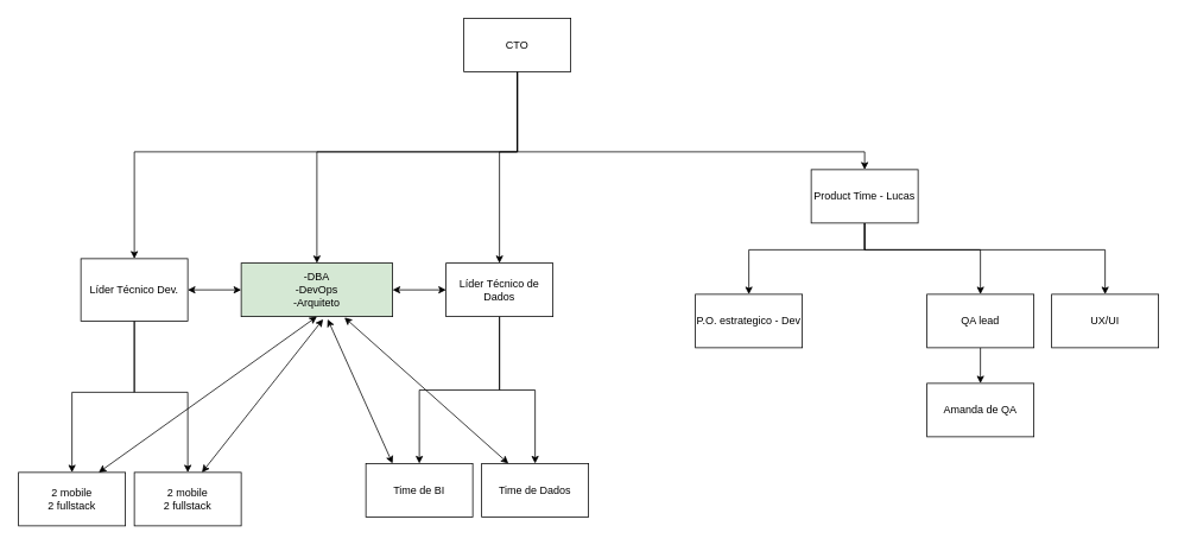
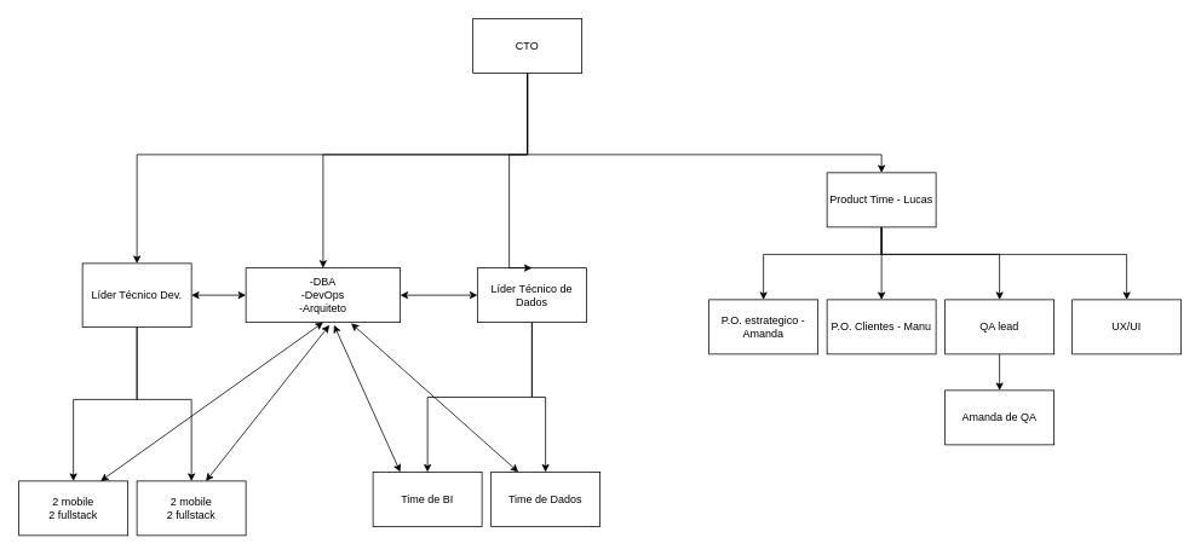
  <mxCell id="0" />
  <mxCell id="1" parent="0" />
  <mxCell id="2" value="2 mobile&lt;br&gt;2 fullstack" style="rounded=0;whiteSpace=wrap;html=1;" vertex="1" parent="1"><mxGeometry x="20" y="530" width="120" height="60" as="geometry" /></mxCell>
  <mxCell id="3" value="2 mobile&lt;br style=&quot;border-color: var(--border-color);&quot;&gt;2 fullstack" style="rounded=0;whiteSpace=wrap;html=1;" vertex="1" parent="1"><mxGeometry x="150" y="530" width="120" height="60" as="geometry" /></mxCell>
  <mxCell id="4" value="Time de BI" style="rounded=0;whiteSpace=wrap;html=1;" vertex="1" parent="1"><mxGeometry x="410" y="520" width="120" height="60" as="geometry" /></mxCell>
  <mxCell id="5" value="Time de Dados" style="rounded=0;whiteSpace=wrap;html=1;" vertex="1" parent="1"><mxGeometry x="540" y="520" width="120" height="60" as="geometry" /></mxCell>
  <mxCell id="6" style="edgeStyle=orthogonalEdgeStyle;rounded=0;orthogonalLoop=1;jettySize=auto;html=1;entryX=0.5;entryY=0;entryDx=0;entryDy=0;" edge="1" parent="1" source="8" target="2"><mxGeometry relative="1" as="geometry"><Array as="points"><mxPoint x="150" y="440" /><mxPoint x="80" y="440" /></Array></mxGeometry></mxCell>
  <mxCell id="7" style="edgeStyle=orthogonalEdgeStyle;rounded=0;orthogonalLoop=1;jettySize=auto;html=1;entryX=0.5;entryY=0;entryDx=0;entryDy=0;" edge="1" parent="1" source="8" target="3"><mxGeometry relative="1" as="geometry"><Array as="points"><mxPoint x="150" y="440" /><mxPoint x="210" y="440" /></Array></mxGeometry></mxCell>
  <mxCell id="8" value="Líder Técnico Dev." style="rounded=0;whiteSpace=wrap;html=1;" vertex="1" parent="1"><mxGeometry x="90" y="290" width="120" height="70" as="geometry" /></mxCell>
  <mxCell id="9" style="edgeStyle=orthogonalEdgeStyle;rounded=0;orthogonalLoop=1;jettySize=auto;html=1;entryX=0.5;entryY=0;entryDx=0;entryDy=0;" edge="1" parent="1" source="11" target="4"><mxGeometry relative="1" as="geometry" /></mxCell>
  <mxCell id="10" style="edgeStyle=orthogonalEdgeStyle;rounded=0;orthogonalLoop=1;jettySize=auto;html=1;" edge="1" parent="1" source="11" target="5"><mxGeometry relative="1" as="geometry" /></mxCell>
- <mxCell id="11" value="Líder Técnico de Dados" style="rounded=0;whiteSpace=wrap;html=1;" vertex="1" parent="1"><mxGeometry x="500" y="295" width="120" height="60" as="geometry" /></mxCell>
+ <mxCell id="11" value="Líder Técnico de Dados" style="rounded=0;whiteSpace=wrap;html=1;" vertex="1" parent="1"><mxGeometry x="525" y="295" width="120" height="60" as="geometry" /></mxCell>
  <mxCell id="12" style="edgeStyle=orthogonalEdgeStyle;rounded=0;orthogonalLoop=1;jettySize=auto;html=1;entryX=0.5;entryY=0;entryDx=0;entryDy=0;" edge="1" parent="1" source="16" target="8"><mxGeometry relative="1" as="geometry"><Array as="points"><mxPoint x="580" y="170" /><mxPoint x="150" y="170" /></Array></mxGeometry></mxCell>
  <mxCell id="13" style="edgeStyle=orthogonalEdgeStyle;rounded=0;orthogonalLoop=1;jettySize=auto;html=1;entryX=0.5;entryY=0;entryDx=0;entryDy=0;" edge="1" parent="1" source="16" target="11"><mxGeometry relative="1" as="geometry"><Array as="points"><mxPoint x="580" y="170" /><mxPoint x="560" y="170" /></Array></mxGeometry></mxCell>
  <mxCell id="14" style="edgeStyle=orthogonalEdgeStyle;rounded=0;orthogonalLoop=1;jettySize=auto;html=1;" edge="1" parent="1" source="16" target="17"><mxGeometry relative="1" as="geometry"><Array as="points"><mxPoint x="580" y="170" /><mxPoint x="355" y="170" /></Array></mxGeometry></mxCell>
  <mxCell id="15" style="edgeStyle=orthogonalEdgeStyle;rounded=0;orthogonalLoop=1;jettySize=auto;html=1;entryX=0.5;entryY=0;entryDx=0;entryDy=0;" edge="1" parent="1" source="16" target="28"><mxGeometry relative="1" as="geometry"><Array as="points"><mxPoint x="580" y="170" /><mxPoint x="970" y="170" /></Array></mxGeometry></mxCell>
  <mxCell id="16" value="CTO" style="rounded=0;whiteSpace=wrap;html=1;" vertex="1" parent="1"><mxGeometry x="520" y="20" width="120" height="60" as="geometry" /></mxCell>
- <mxCell id="17" value="-DBA&lt;br&gt;-DevOps&lt;br&gt;-Arquiteto" style="rounded=0;whiteSpace=wrap;html=1;fillColor=#d5e8d4;" vertex="1" parent="1"><mxGeometry x="270" y="295" width="170" height="60" as="geometry" /></mxCell>
+ <mxCell id="17" value="-DBA&lt;br&gt;-DevOps&lt;br&gt;-Arquiteto" style="rounded=0;whiteSpace=wrap;html=1;" vertex="1" parent="1"><mxGeometry x="270" y="295" width="170" height="60" as="geometry" /></mxCell>
  <mxCell id="18" value="" style="endArrow=classic;startArrow=classic;html=1;rounded=0;exitX=0.75;exitY=0;exitDx=0;exitDy=0;entryX=0.5;entryY=1;entryDx=0;entryDy=0;" edge="1" parent="1" source="2" target="17"><mxGeometry width="50" height="50" relative="1" as="geometry"><mxPoint x="310" y="430" as="sourcePoint" /><mxPoint x="360" y="380" as="targetPoint" /></mxGeometry></mxCell>
  <mxCell id="19" value="" style="endArrow=classic;startArrow=classic;html=1;rounded=0;exitX=0.633;exitY=0;exitDx=0;exitDy=0;entryX=0.541;entryY=1.05;entryDx=0;entryDy=0;entryPerimeter=0;exitPerimeter=0;" edge="1" parent="1" source="3" target="17"><mxGeometry width="50" height="50" relative="1" as="geometry"><mxPoint x="180" y="660" as="sourcePoint" /><mxPoint x="410" y="550" as="targetPoint" /></mxGeometry></mxCell>
  <mxCell id="20" value="" style="endArrow=classic;startArrow=classic;html=1;rounded=0;exitX=0.571;exitY=1.05;exitDx=0;exitDy=0;entryX=0.25;entryY=0;entryDx=0;entryDy=0;exitPerimeter=0;" edge="1" parent="1" source="17" target="4"><mxGeometry width="50" height="50" relative="1" as="geometry"><mxPoint x="140" y="490" as="sourcePoint" /><mxPoint x="370" y="380" as="targetPoint" /></mxGeometry></mxCell>
  <mxCell id="21" value="" style="endArrow=classic;startArrow=classic;html=1;rounded=0;exitX=0.682;exitY=1.017;exitDx=0;exitDy=0;entryX=0.25;entryY=0;entryDx=0;entryDy=0;exitPerimeter=0;" edge="1" parent="1" source="17" target="5"><mxGeometry width="50" height="50" relative="1" as="geometry"><mxPoint x="150" y="500" as="sourcePoint" /><mxPoint x="380" y="390" as="targetPoint" /></mxGeometry></mxCell>
  <mxCell id="22" value="" style="endArrow=classic;startArrow=classic;html=1;rounded=0;exitX=0;exitY=0.5;exitDx=0;exitDy=0;entryX=1;entryY=0.5;entryDx=0;entryDy=0;" edge="1" parent="1" source="11" target="17"><mxGeometry width="50" height="50" relative="1" as="geometry"><mxPoint x="220" y="680" as="sourcePoint" /><mxPoint x="280" y="680" as="targetPoint" /></mxGeometry></mxCell>
  <mxCell id="23" value="" style="endArrow=classic;startArrow=classic;html=1;rounded=0;exitX=1;exitY=0.5;exitDx=0;exitDy=0;entryX=0;entryY=0.5;entryDx=0;entryDy=0;" edge="1" parent="1" source="8" target="17"><mxGeometry width="50" height="50" relative="1" as="geometry"><mxPoint x="250" y="330" as="sourcePoint" /><mxPoint x="280" y="330" as="targetPoint" /></mxGeometry></mxCell>
  <mxCell id="24" style="edgeStyle=orthogonalEdgeStyle;rounded=0;orthogonalLoop=1;jettySize=auto;html=1;entryX=0.5;entryY=0;entryDx=0;entryDy=0;" edge="1" parent="1" source="28" target="29"><mxGeometry relative="1" as="geometry"><Array as="points"><mxPoint x="970" y="280" /><mxPoint x="840" y="280" /></Array></mxGeometry></mxCell>
+ <mxCell id="25" style="edgeStyle=orthogonalEdgeStyle;rounded=0;orthogonalLoop=1;jettySize=auto;html=1;entryX=0.5;entryY=0;entryDx=0;entryDy=0;" edge="1" parent="1" source="28" target="30"><mxGeometry relative="1" as="geometry" /></mxCell>
  <mxCell id="26" style="edgeStyle=orthogonalEdgeStyle;rounded=0;orthogonalLoop=1;jettySize=auto;html=1;entryX=0.5;entryY=0;entryDx=0;entryDy=0;" edge="1" parent="1" source="28" target="32"><mxGeometry relative="1" as="geometry"><Array as="points"><mxPoint x="970" y="280" /><mxPoint x="1100" y="280" /></Array></mxGeometry></mxCell>
  <mxCell id="27" style="edgeStyle=orthogonalEdgeStyle;rounded=0;orthogonalLoop=1;jettySize=auto;html=1;entryX=0.5;entryY=0;entryDx=0;entryDy=0;" edge="1" parent="1" source="28" target="34"><mxGeometry relative="1" as="geometry"><Array as="points"><mxPoint x="970" y="280" /><mxPoint x="1240" y="280" /></Array></mxGeometry></mxCell>
  <mxCell id="28" value="Product Time - Lucas" style="rounded=0;whiteSpace=wrap;html=1;" vertex="1" parent="1"><mxGeometry x="910" y="190" width="120" height="60" as="geometry" /></mxCell>
- <mxCell id="29" value="P.O. estrategico - Dev" style="rounded=0;whiteSpace=wrap;html=1;" vertex="1" parent="1"><mxGeometry x="780" y="330" width="120" height="60" as="geometry" /></mxCell>
+ <mxCell id="29" value="P.O. estrategico - Amanda" style="rounded=0;whiteSpace=wrap;html=1;" vertex="1" parent="1"><mxGeometry x="780" y="330" width="120" height="60" as="geometry" /></mxCell>
+ <mxCell id="30" value="P.O. Clientes - Manu" style="rounded=0;whiteSpace=wrap;html=1;" vertex="1" parent="1"><mxGeometry x="910" y="330" width="120" height="60" as="geometry" /></mxCell>
  <mxCell id="31" style="edgeStyle=orthogonalEdgeStyle;rounded=0;orthogonalLoop=1;jettySize=auto;html=1;entryX=0.5;entryY=0;entryDx=0;entryDy=0;" edge="1" parent="1" source="32" target="33"><mxGeometry relative="1" as="geometry" /></mxCell>
  <mxCell id="32" value="QA lead" style="rounded=0;whiteSpace=wrap;html=1;" vertex="1" parent="1"><mxGeometry x="1040" y="330" width="120" height="60" as="geometry" /></mxCell>
  <mxCell id="33" value="Amanda de QA" style="rounded=0;whiteSpace=wrap;html=1;" vertex="1" parent="1"><mxGeometry x="1040" y="430" width="120" height="60" as="geometry" /></mxCell>
  <mxCell id="34" value="UX/UI" style="rounded=0;whiteSpace=wrap;html=1;" vertex="1" parent="1"><mxGeometry x="1180" y="330" width="120" height="60" as="geometry" /></mxCell>
